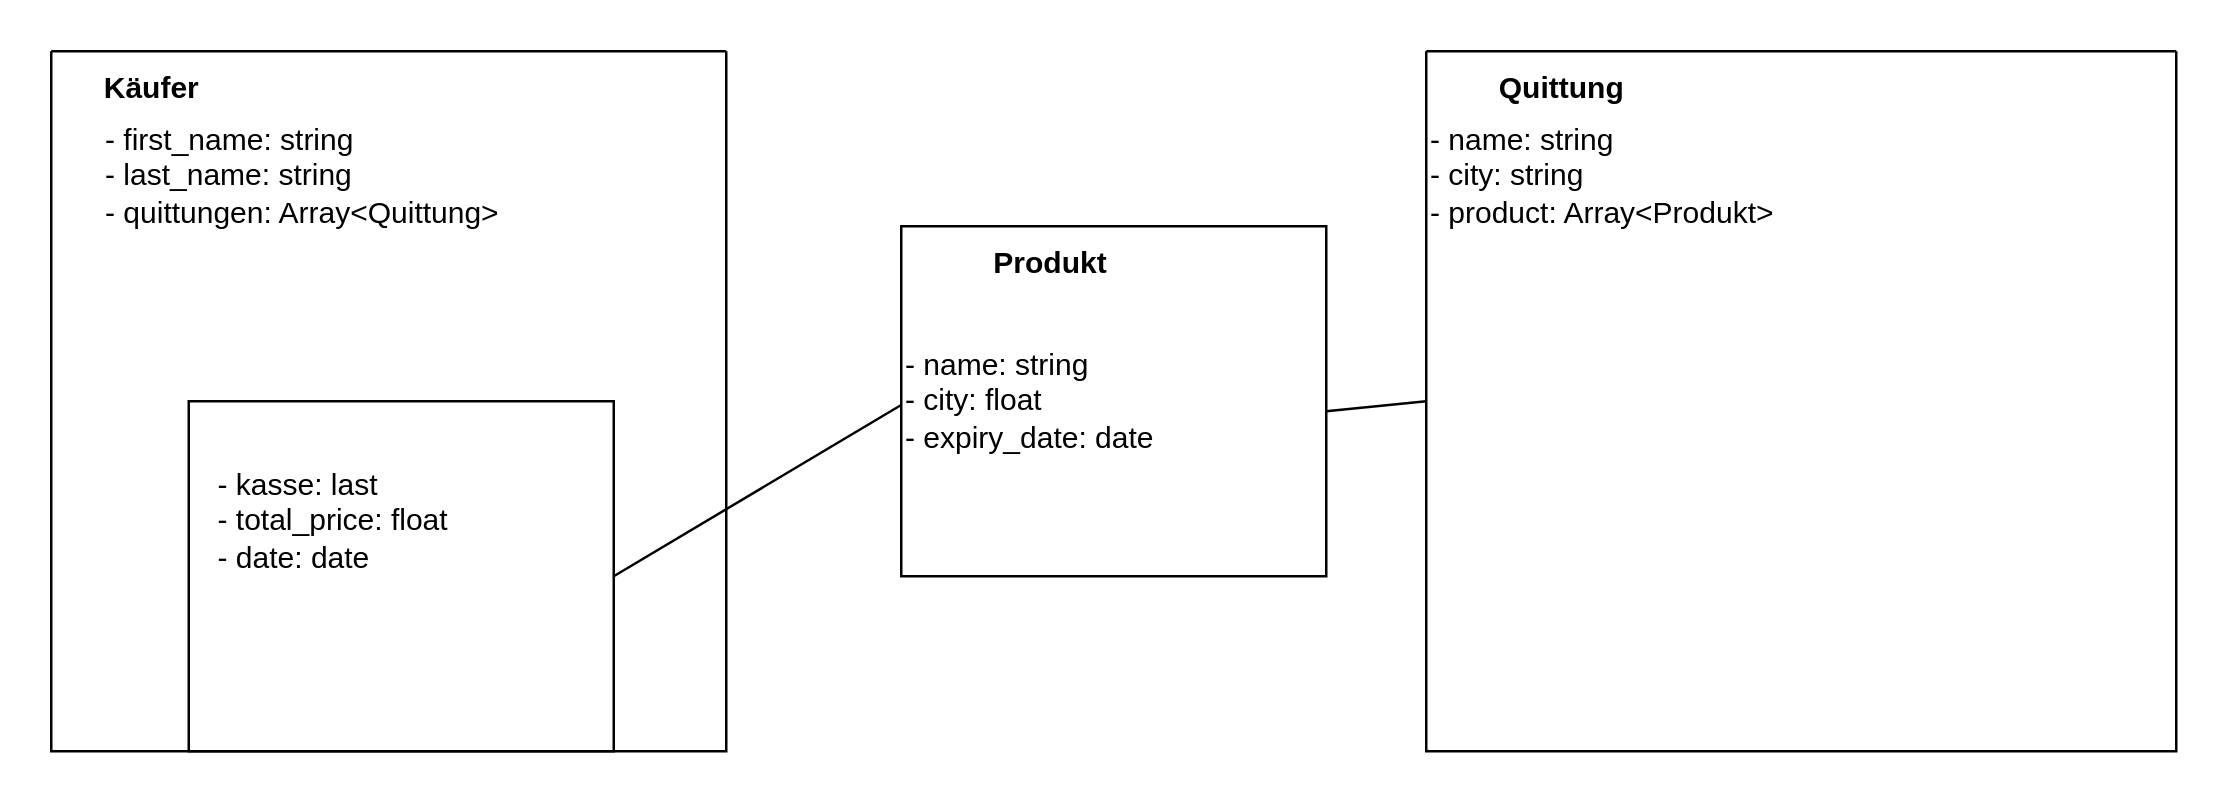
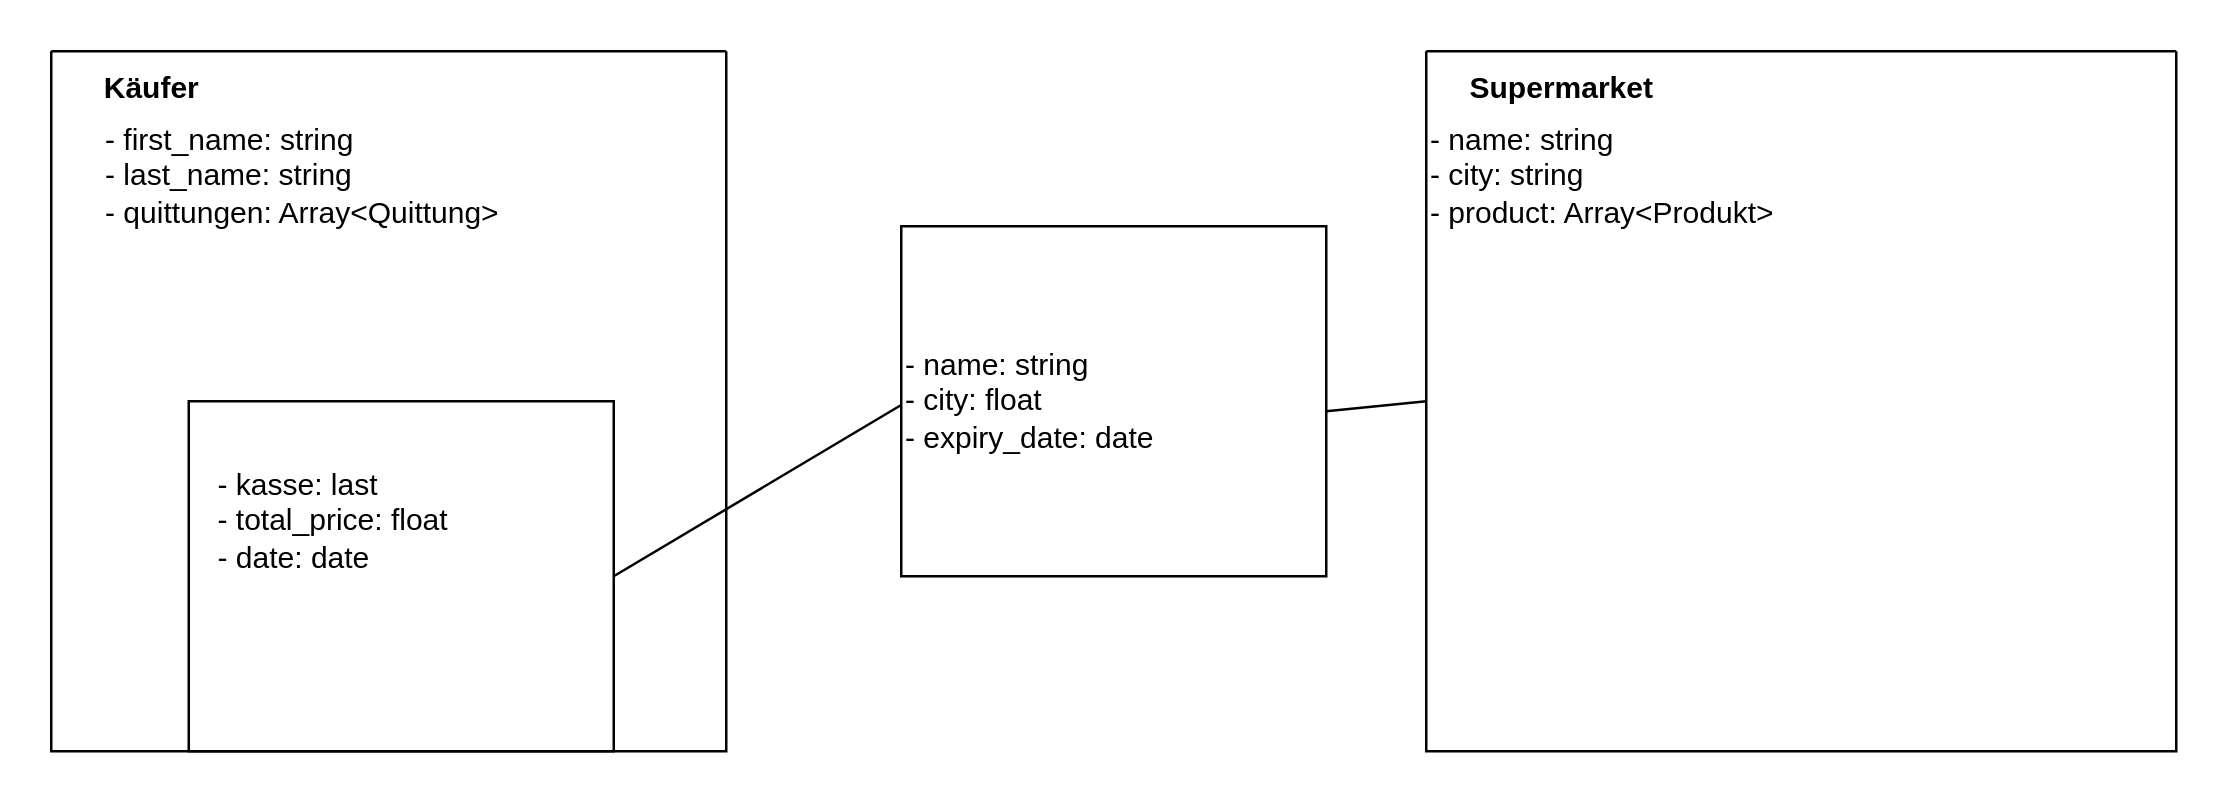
  <mxCell id="0" />
  <mxCell id="1" parent="0" />
  <mxCell id="2" value="" style="swimlane;startSize=0;" parent="1" vertex="1"><mxGeometry x="20" y="20" width="270" height="280" as="geometry" /></mxCell>
  <mxCell id="3" value="" style="whiteSpace=wrap;html=1;" parent="2" vertex="1"><mxGeometry x="55" y="140" width="170" height="140" as="geometry" /></mxCell>
  <mxCell id="4" value="- kasse: last&lt;br&gt;&lt;div&gt;&lt;span style=&quot;background-color: initial;&quot;&gt;- total_price: float&lt;/span&gt;&lt;/div&gt;&lt;div&gt;- date: date&lt;/div&gt;&lt;div&gt;&lt;br&gt;&lt;/div&gt;" style="text;html=1;align=left;verticalAlign=middle;resizable=0;points=[];autosize=1;strokeColor=none;fillColor=none;" parent="2" vertex="1"><mxGeometry x="65" y="160" width="120" height="70" as="geometry" /></mxCell>
  <mxCell id="5" value="&lt;span style=&quot;&quot;&gt;- first_name: string&lt;/span&gt;&lt;div&gt;&lt;span style=&quot;&quot;&gt;- last_name: string&lt;/span&gt;&lt;/div&gt;&lt;div&gt;&lt;span style=&quot;&quot;&gt;-&amp;nbsp;&lt;/span&gt;&lt;span style=&quot;background-color: initial;&quot;&gt;quittungen: Array&amp;lt;Quittung&amp;gt;&lt;/span&gt;&lt;/div&gt;" style="text;html=1;align=left;verticalAlign=middle;resizable=0;points=[];autosize=1;strokeColor=none;fillColor=none;" parent="2" vertex="1"><mxGeometry x="20" y="20" width="180" height="60" as="geometry" /></mxCell>
  <mxCell id="6" value="&lt;b&gt;Käufer&lt;/b&gt;" style="text;html=1;align=center;verticalAlign=middle;resizable=0;points=[];autosize=1;strokeColor=none;fillColor=none;" parent="2" vertex="1"><mxGeometry x="10" width="60" height="30" as="geometry" /></mxCell>
  <mxCell id="7" value="" style="whiteSpace=wrap;html=1;" parent="1" vertex="1"><mxGeometry x="360" y="90" width="170" height="140" as="geometry" /></mxCell>
- <mxCell id="8" value="&lt;b&gt;Produkt&lt;/b&gt;" style="text;html=1;align=center;verticalAlign=middle;whiteSpace=wrap;rounded=0;" parent="1" vertex="1"><mxGeometry x="360" y="90" width="120" height="30" as="geometry" /></mxCell>
  <mxCell id="9" value="&lt;div&gt;- name: string&lt;br&gt;&lt;div&gt;&lt;span style=&quot;background-color: initial;&quot;&gt;- city: float&lt;/span&gt;&lt;/div&gt;&lt;div&gt;- expiry_date: date&lt;span style=&quot;background-color: initial;&quot;&gt;&lt;br&gt;&lt;/span&gt;&lt;/div&gt;&lt;/div&gt;" style="text;html=1;align=left;verticalAlign=middle;resizable=0;points=[];autosize=1;strokeColor=none;fillColor=none;" parent="1" vertex="1"><mxGeometry x="360" y="130" width="120" height="60" as="geometry" /></mxCell>
  <mxCell id="10" value="" style="swimlane;startSize=0;" parent="1" vertex="1"><mxGeometry x="570" y="20" width="300" height="280" as="geometry" /></mxCell>
  <mxCell id="11" value="&lt;span style=&quot;&quot;&gt;- name: string&lt;/span&gt;&lt;div&gt;&lt;span style=&quot;&quot;&gt;- city: string&lt;/span&gt;&lt;/div&gt;&lt;div&gt;- product: Array&amp;lt;Produkt&amp;gt;&lt;br&gt;&lt;/div&gt;" style="text;html=1;align=left;verticalAlign=middle;resizable=0;points=[];autosize=1;strokeColor=none;fillColor=none;" parent="10" vertex="1"><mxGeometry y="20" width="160" height="60" as="geometry" /></mxCell>
- <mxCell id="12" value="&lt;b&gt;Quittung&lt;/b&gt;" style="text;html=1;align=center;verticalAlign=middle;resizable=0;points=[];autosize=1;strokeColor=none;fillColor=none;" parent="10" vertex="1"><mxGeometry x="4" width="100" height="30" as="geometry" /></mxCell>
+ <mxCell id="12" value="&lt;b&gt;Supermarket&lt;/b&gt;" style="text;html=1;align=center;verticalAlign=middle;resizable=0;points=[];autosize=1;strokeColor=none;fillColor=none;" parent="10" vertex="1"><mxGeometry x="4" width="100" height="30" as="geometry" /></mxCell>
  <mxCell id="13" value="" style="endArrow=none;html=1;rounded=0;exitX=1;exitY=0.5;exitDx=0;exitDy=0;entryX=0;entryY=0.5;entryDx=0;entryDy=0;" parent="10" target="10" edge="1"><mxGeometry width="50" height="50" relative="1" as="geometry"><mxPoint x="-40" y="144" as="sourcePoint" /><mxPoint x="70" y="136" as="targetPoint" /></mxGeometry></mxCell>
  <mxCell id="14" value="" style="endArrow=none;html=1;rounded=0;exitX=1;exitY=0.5;exitDx=0;exitDy=0;entryX=-0.003;entryY=0.528;entryDx=0;entryDy=0;entryPerimeter=0;" parent="1" source="3" target="9" edge="1"><mxGeometry width="50" height="50" relative="1" as="geometry"><mxPoint x="310" y="110" as="sourcePoint" /><mxPoint x="360" y="60" as="targetPoint" /></mxGeometry></mxCell>
